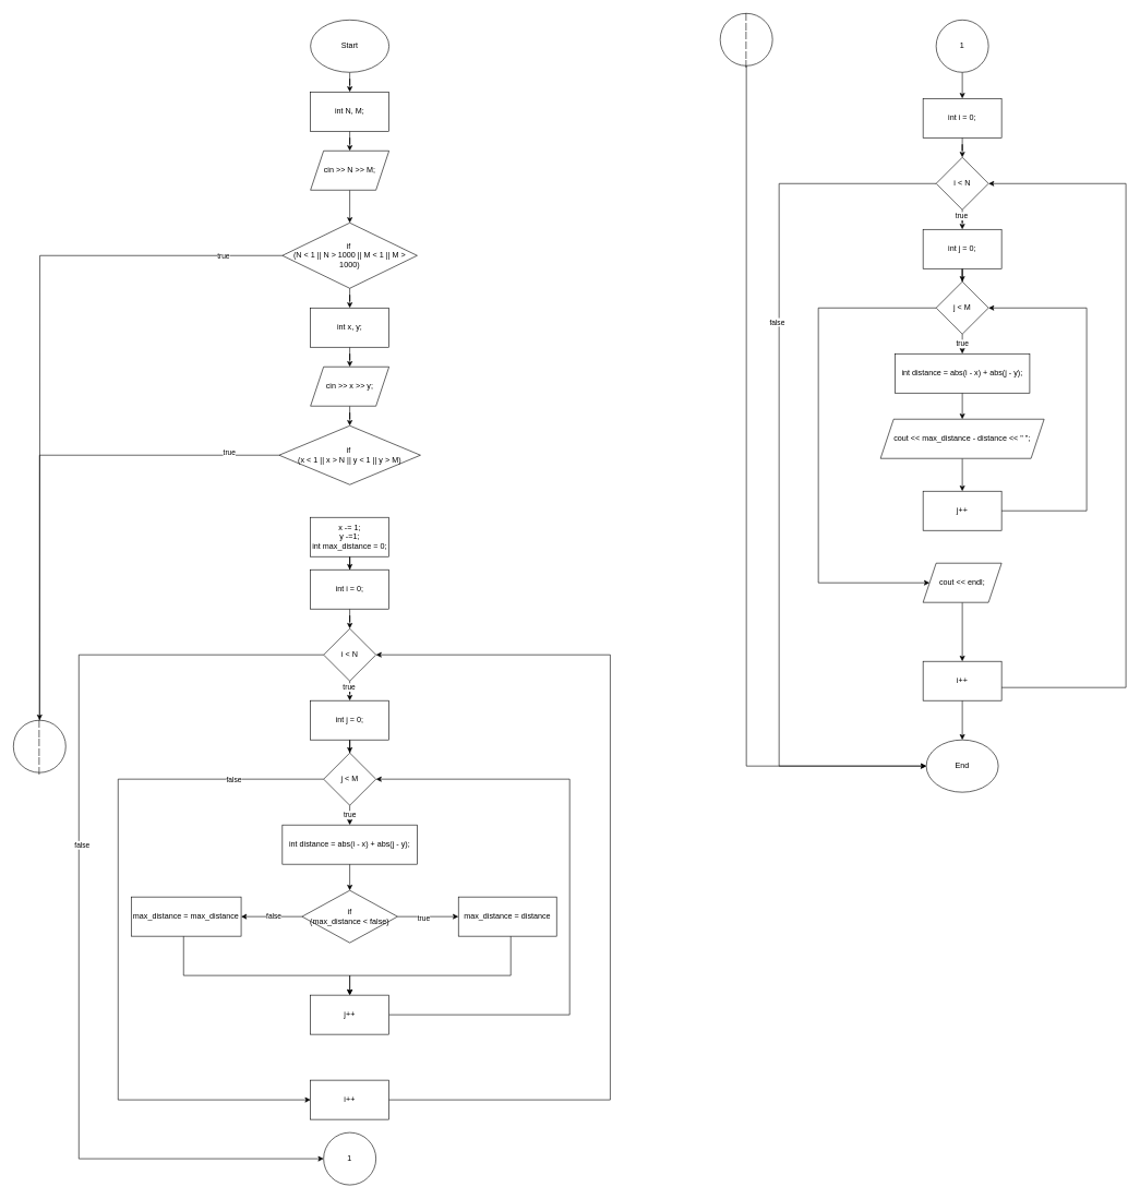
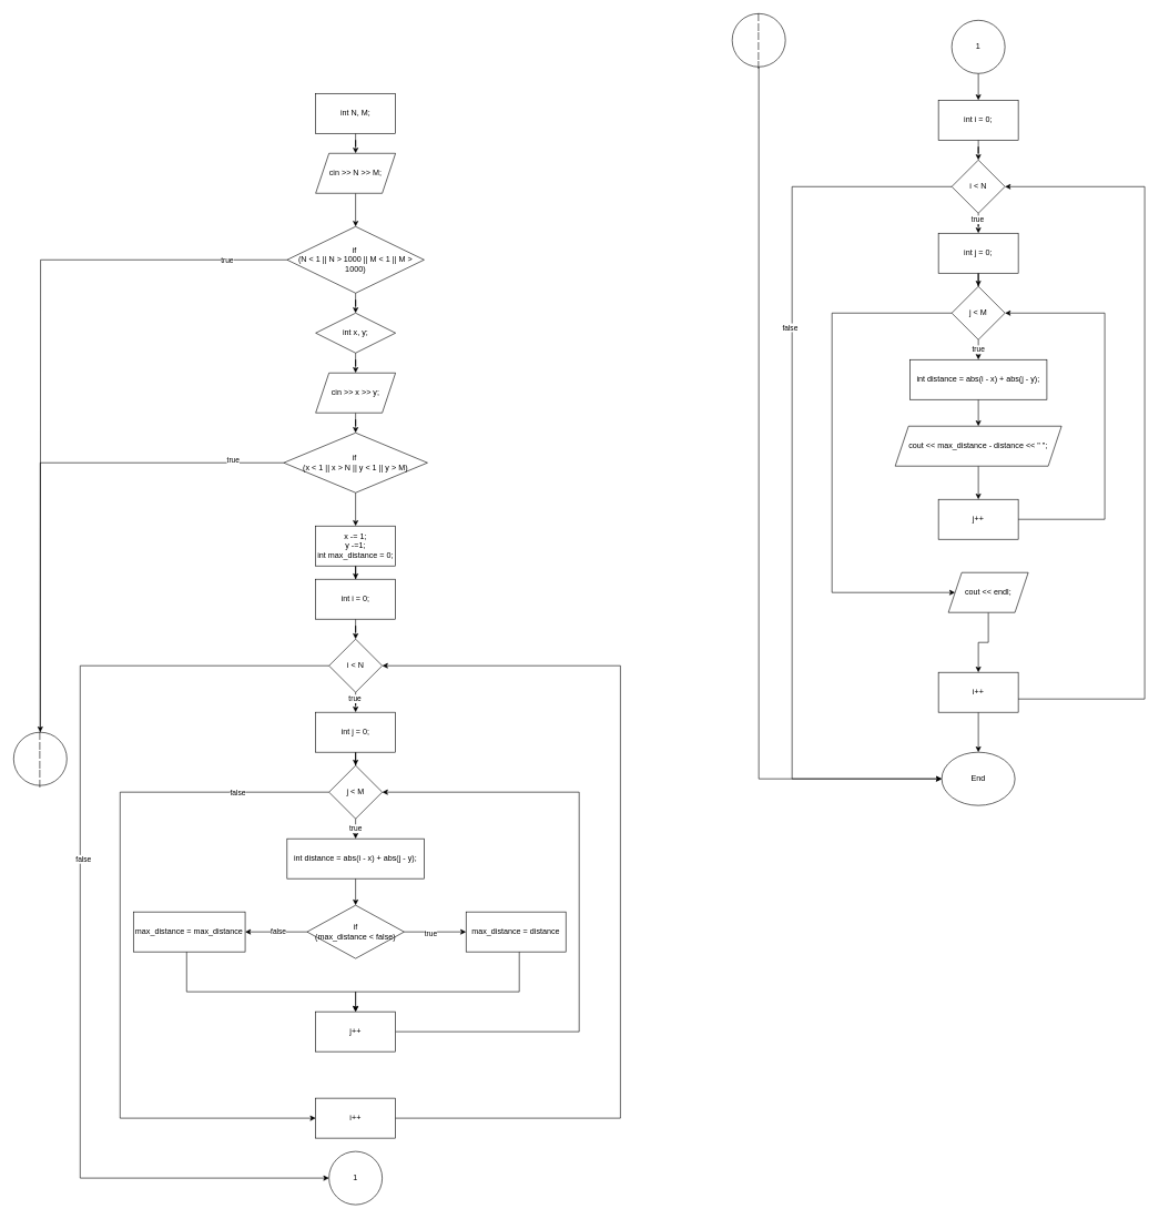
  <mxCell id="0" />
  <mxCell id="1" parent="0" />
- <mxCell id="2" value="" style="edgeStyle=orthogonalEdgeStyle;rounded=0;orthogonalLoop=1;jettySize=auto;html=1;" edge="1" parent="1" source="3" target="5"><mxGeometry relative="1" as="geometry" /></mxCell>
- <mxCell id="3" value="Start" style="ellipse;whiteSpace=wrap;html=1;" vertex="1" parent="1"><mxGeometry x="474" y="30" width="120" height="80" as="geometry" /></mxCell>
  <mxCell id="4" value="" style="edgeStyle=orthogonalEdgeStyle;rounded=0;orthogonalLoop=1;jettySize=auto;html=1;" edge="1" parent="1" source="5" target="7"><mxGeometry relative="1" as="geometry" /></mxCell>
  <mxCell id="5" value="int N, M;" style="whiteSpace=wrap;html=1;" vertex="1" parent="1"><mxGeometry x="474" y="140" width="120" height="60" as="geometry" /></mxCell>
  <mxCell id="6" value="" style="edgeStyle=orthogonalEdgeStyle;rounded=0;orthogonalLoop=1;jettySize=auto;html=1;" edge="1" parent="1" source="7" target="11"><mxGeometry relative="1" as="geometry" /></mxCell>
  <mxCell id="7" value="cin &amp;gt;&amp;gt; N &amp;gt;&amp;gt; M;" style="shape=parallelogram;perimeter=parallelogramPerimeter;whiteSpace=wrap;html=1;fixedSize=1;" vertex="1" parent="1"><mxGeometry x="474" y="230" width="120" height="60" as="geometry" /></mxCell>
  <mxCell id="8" style="edgeStyle=orthogonalEdgeStyle;rounded=0;orthogonalLoop=1;jettySize=auto;html=1;" edge="1" parent="1" source="11"><mxGeometry relative="1" as="geometry"><mxPoint x="60" y="1110" as="targetPoint" /></mxGeometry></mxCell>
  <mxCell id="9" value="true" style="edgeLabel;html=1;align=center;verticalAlign=middle;resizable=0;points=[];" vertex="1" connectable="0" parent="8"><mxGeometry x="-0.832" relative="1" as="geometry"><mxPoint x="1" as="offset" /></mxGeometry></mxCell>
  <mxCell id="10" value="" style="edgeStyle=orthogonalEdgeStyle;rounded=0;orthogonalLoop=1;jettySize=auto;html=1;" edge="1" parent="1" source="11" target="13"><mxGeometry relative="1" as="geometry" /></mxCell>
  <mxCell id="11" value="if&amp;nbsp;&lt;div&gt;(N &amp;lt; 1 || N &amp;gt; 1000 || M &amp;lt; 1 || M &amp;gt; 1000)&lt;/div&gt;" style="rhombus;whiteSpace=wrap;html=1;" vertex="1" parent="1"><mxGeometry x="431" y="340" width="206" height="100" as="geometry" /></mxCell>
  <mxCell id="12" value="" style="edgeStyle=orthogonalEdgeStyle;rounded=0;orthogonalLoop=1;jettySize=auto;html=1;" edge="1" parent="1" source="13" target="15"><mxGeometry relative="1" as="geometry" /></mxCell>
- <mxCell id="13" value="int x, y;" style="whiteSpace=wrap;html=1;" vertex="1" parent="1"><mxGeometry x="474" y="470" width="120" height="60" as="geometry" /></mxCell>
+ <mxCell id="13" value="int x, y;" style="rhombus;whiteSpace=wrap;html=1;" vertex="1" parent="1"><mxGeometry x="474" y="470" width="120" height="60" as="geometry" /></mxCell>
  <mxCell id="14" value="" style="edgeStyle=orthogonalEdgeStyle;rounded=0;orthogonalLoop=1;jettySize=auto;html=1;" edge="1" parent="1" source="15" target="19"><mxGeometry relative="1" as="geometry" /></mxCell>
  <mxCell id="15" value="cin &amp;gt;&amp;gt; x &amp;gt;&amp;gt; y;" style="shape=parallelogram;perimeter=parallelogramPerimeter;whiteSpace=wrap;html=1;fixedSize=1;" vertex="1" parent="1"><mxGeometry x="474" y="560" width="120" height="60" as="geometry" /></mxCell>
  <mxCell id="16" style="edgeStyle=orthogonalEdgeStyle;rounded=0;orthogonalLoop=1;jettySize=auto;html=1;" edge="1" parent="1" source="19" target="77"><mxGeometry relative="1" as="geometry"><mxPoint x="60" y="1110" as="targetPoint" /></mxGeometry></mxCell>
  <mxCell id="17" value="true" style="edgeLabel;html=1;align=center;verticalAlign=middle;resizable=0;points=[];" vertex="1" connectable="0" parent="16"><mxGeometry x="-0.801" y="-5" relative="1" as="geometry"><mxPoint as="offset" /></mxGeometry></mxCell>
+ <mxCell id="18" value="" style="edgeStyle=orthogonalEdgeStyle;rounded=0;orthogonalLoop=1;jettySize=auto;html=1;" edge="1" parent="1" source="19" target="21"><mxGeometry relative="1" as="geometry" /></mxCell>
  <mxCell id="19" value="if&amp;nbsp;&lt;div&gt;(x &amp;lt; 1 || x &amp;gt; N || y &amp;lt; 1 || y &amp;gt; M)&lt;/div&gt;" style="rhombus;whiteSpace=wrap;html=1;" vertex="1" parent="1"><mxGeometry x="426" y="650" width="216" height="90" as="geometry" /></mxCell>
  <mxCell id="20" value="" style="edgeStyle=orthogonalEdgeStyle;rounded=0;orthogonalLoop=1;jettySize=auto;html=1;" edge="1" parent="1" source="21" target="23"><mxGeometry relative="1" as="geometry" /></mxCell>
  <mxCell id="21" value="x -= 1;&lt;div&gt;y -=1;&lt;/div&gt;&lt;div&gt;int max_distance = 0;&lt;/div&gt;" style="whiteSpace=wrap;html=1;" vertex="1" parent="1"><mxGeometry x="474" y="790" width="120" height="60" as="geometry" /></mxCell>
  <mxCell id="22" value="" style="edgeStyle=orthogonalEdgeStyle;rounded=0;orthogonalLoop=1;jettySize=auto;html=1;" edge="1" parent="1" source="23" target="28"><mxGeometry relative="1" as="geometry" /></mxCell>
  <mxCell id="23" value="int i = 0;" style="whiteSpace=wrap;html=1;" vertex="1" parent="1"><mxGeometry x="474" y="870" width="120" height="60" as="geometry" /></mxCell>
  <mxCell id="24" value="" style="edgeStyle=orthogonalEdgeStyle;rounded=0;orthogonalLoop=1;jettySize=auto;html=1;" edge="1" parent="1" source="28" target="30"><mxGeometry relative="1" as="geometry" /></mxCell>
  <mxCell id="25" value="true" style="edgeLabel;html=1;align=center;verticalAlign=middle;resizable=0;points=[];" vertex="1" connectable="0" parent="24"><mxGeometry x="-0.64" y="-2" relative="1" as="geometry"><mxPoint as="offset" /></mxGeometry></mxCell>
  <mxCell id="26" value="" style="edgeStyle=orthogonalEdgeStyle;rounded=0;orthogonalLoop=1;jettySize=auto;html=1;" edge="1" parent="1" source="28" target="50"><mxGeometry relative="1" as="geometry"><Array as="points"><mxPoint x="120" y="1000" /><mxPoint x="120" y="1770" /></Array></mxGeometry></mxCell>
  <mxCell id="27" value="false" style="edgeLabel;html=1;align=center;verticalAlign=middle;resizable=0;points=[];" vertex="1" connectable="0" parent="26"><mxGeometry x="-0.125" y="4" relative="1" as="geometry"><mxPoint as="offset" /></mxGeometry></mxCell>
  <mxCell id="28" value="i &amp;lt; N" style="rhombus;whiteSpace=wrap;html=1;" vertex="1" parent="1"><mxGeometry x="494" y="960" width="80" height="80" as="geometry" /></mxCell>
  <mxCell id="29" value="" style="edgeStyle=orthogonalEdgeStyle;rounded=0;orthogonalLoop=1;jettySize=auto;html=1;" edge="1" parent="1" source="30" target="34"><mxGeometry relative="1" as="geometry" /></mxCell>
  <mxCell id="30" value="int j = 0;" style="whiteSpace=wrap;html=1;" vertex="1" parent="1"><mxGeometry x="474" y="1070" width="120" height="60" as="geometry" /></mxCell>
  <mxCell id="31" value="true" style="edgeStyle=orthogonalEdgeStyle;rounded=0;orthogonalLoop=1;jettySize=auto;html=1;" edge="1" parent="1" source="34" target="36"><mxGeometry relative="1" as="geometry" /></mxCell>
  <mxCell id="32" value="" style="edgeStyle=orthogonalEdgeStyle;rounded=0;orthogonalLoop=1;jettySize=auto;html=1;" edge="1" parent="1" source="34" target="48"><mxGeometry relative="1" as="geometry"><Array as="points"><mxPoint y="1190" x="180" /><mxPoint y="1680" x="180" /></Array></mxGeometry></mxCell>
  <mxCell id="33" value="false" style="edgeLabel;html=1;align=center;verticalAlign=middle;resizable=0;points=[];" vertex="1" connectable="0" parent="32"><mxGeometry x="-0.749" relative="1" as="geometry"><mxPoint as="offset" /></mxGeometry></mxCell>
  <mxCell id="34" value="j &amp;lt; M" style="rhombus;whiteSpace=wrap;html=1;" vertex="1" parent="1"><mxGeometry x="494" y="1150" width="80" height="80" as="geometry" /></mxCell>
  <mxCell id="35" value="" style="edgeStyle=orthogonalEdgeStyle;rounded=0;orthogonalLoop=1;jettySize=auto;html=1;" edge="1" parent="1" source="36" target="41"><mxGeometry relative="1" as="geometry" /></mxCell>
  <mxCell id="36" value="int distance = abs(i - x) + abs(j - y);" style="whiteSpace=wrap;html=1;" vertex="1" parent="1"><mxGeometry x="431" y="1260" width="206" height="60" as="geometry" /></mxCell>
  <mxCell id="37" value="" style="edgeStyle=orthogonalEdgeStyle;rounded=0;orthogonalLoop=1;jettySize=auto;html=1;" edge="1" parent="1" source="41" target="43"><mxGeometry relative="1" as="geometry" /></mxCell>
  <mxCell id="38" value="true" style="edgeLabel;html=1;align=center;verticalAlign=middle;resizable=0;points=[];" vertex="1" connectable="0" parent="37"><mxGeometry x="-0.161" y="-2" relative="1" as="geometry"><mxPoint as="offset" /></mxGeometry></mxCell>
  <mxCell id="39" value="" style="edgeStyle=orthogonalEdgeStyle;rounded=0;orthogonalLoop=1;jettySize=auto;html=1;" edge="1" parent="1" source="41" target="45"><mxGeometry relative="1" as="geometry" /></mxCell>
  <mxCell id="40" value="false" style="edgeLabel;html=1;align=center;verticalAlign=middle;resizable=0;points=[];" vertex="1" connectable="0" parent="39"><mxGeometry x="-0.054" y="-1" relative="1" as="geometry"><mxPoint as="offset" /></mxGeometry></mxCell>
  <mxCell id="41" value="if&lt;div&gt;(max_distance &amp;lt; false)&lt;/div&gt;" style="rhombus;whiteSpace=wrap;html=1;" vertex="1" parent="1"><mxGeometry x="461" y="1360" width="146" height="80" as="geometry" /></mxCell>
  <mxCell id="42" value="" style="edgeStyle=orthogonalEdgeStyle;rounded=0;orthogonalLoop=1;jettySize=auto;html=1;" edge="1" parent="1" source="43" target="47"><mxGeometry relative="1" as="geometry"><Array as="points"><mxPoint x="780" y="1490" /><mxPoint x="534" y="1490" /></Array></mxGeometry></mxCell>
  <mxCell id="43" value="max_distance = distance" style="whiteSpace=wrap;html=1;" vertex="1" parent="1"><mxGeometry x="700" y="1370" width="150" height="60" as="geometry" /></mxCell>
  <mxCell id="44" style="edgeStyle=orthogonalEdgeStyle;rounded=0;orthogonalLoop=1;jettySize=auto;html=1;entryX=0.5;entryY=0;entryDx=0;entryDy=0;" edge="1" parent="1" source="45" target="47"><mxGeometry relative="1" as="geometry"><Array as="points"><mxPoint x="280" y="1490" /><mxPoint x="534" y="1490" /></Array></mxGeometry></mxCell>
  <mxCell id="45" value="max_distance = max_distance" style="whiteSpace=wrap;html=1;" vertex="1" parent="1"><mxGeometry x="200" y="1370" width="168" height="60" as="geometry" /></mxCell>
  <mxCell id="46" style="edgeStyle=orthogonalEdgeStyle;rounded=0;orthogonalLoop=1;jettySize=auto;html=1;entryX=1;entryY=0.5;entryDx=0;entryDy=0;" edge="1" parent="1" source="47" target="34"><mxGeometry relative="1" as="geometry"><Array as="points"><mxPoint x="870" y="1550" /><mxPoint x="870" y="1190" /></Array></mxGeometry></mxCell>
  <mxCell id="47" value="j++" style="whiteSpace=wrap;html=1;" vertex="1" parent="1"><mxGeometry x="474" y="1520" width="120" height="60" as="geometry" /></mxCell>
  <mxCell id="48" value="i++" style="whiteSpace=wrap;html=1;" vertex="1" parent="1"><mxGeometry x="474" y="1650" width="120" height="60" as="geometry" /></mxCell>
  <mxCell id="49" style="edgeStyle=orthogonalEdgeStyle;rounded=0;orthogonalLoop=1;jettySize=auto;html=1;entryX=0.975;entryY=0.4;entryDx=0;entryDy=0;entryPerimeter=0;exitX=1;exitY=0.5;exitDx=0;exitDy=0;" edge="1" parent="1" source="48"><mxGeometry relative="1" as="geometry"><mxPoint x="596" y="1688" as="sourcePoint" /><mxPoint x="574" y="1000" as="targetPoint" /><Array as="points"><mxPoint x="932" y="1680" /><mxPoint x="932" y="1000" /></Array></mxGeometry></mxCell>
  <mxCell id="50" value="1" style="ellipse;whiteSpace=wrap;html=1;" vertex="1" parent="1"><mxGeometry x="494" y="1730" width="80" height="80" as="geometry" /></mxCell>
  <mxCell id="51" value="" style="edgeStyle=orthogonalEdgeStyle;rounded=0;orthogonalLoop=1;jettySize=auto;html=1;" edge="1" parent="1" source="52" target="54"><mxGeometry relative="1" as="geometry" /></mxCell>
  <mxCell id="52" value="1" style="ellipse;whiteSpace=wrap;html=1;aspect=fixed;" vertex="1" parent="1"><mxGeometry x="1430" y="30" width="80" height="80" as="geometry" /></mxCell>
  <mxCell id="53" value="" style="edgeStyle=orthogonalEdgeStyle;rounded=0;orthogonalLoop=1;jettySize=auto;html=1;" edge="1" parent="1" source="54" target="59"><mxGeometry relative="1" as="geometry" /></mxCell>
  <mxCell id="54" value="int i = 0;" style="whiteSpace=wrap;html=1;" vertex="1" parent="1"><mxGeometry x="1410" y="150" width="120" height="60" as="geometry" /></mxCell>
  <mxCell id="55" value="" style="edgeStyle=orthogonalEdgeStyle;rounded=0;orthogonalLoop=1;jettySize=auto;html=1;" edge="1" parent="1" source="59" target="61"><mxGeometry relative="1" as="geometry" /></mxCell>
  <mxCell id="56" value="true" style="edgeLabel;html=1;align=center;verticalAlign=middle;resizable=0;points=[];" vertex="1" connectable="0" parent="55"><mxGeometry x="-0.64" y="-2" relative="1" as="geometry"><mxPoint as="offset" /></mxGeometry></mxCell>
  <mxCell id="57" style="edgeStyle=orthogonalEdgeStyle;rounded=0;orthogonalLoop=1;jettySize=auto;html=1;entryX=0;entryY=0.5;entryDx=0;entryDy=0;" edge="1" parent="1" source="59" target="76"><mxGeometry relative="1" as="geometry"><Array as="points"><mxPoint x="1190" y="280" /><mxPoint x="1190" y="1170" /></Array></mxGeometry></mxCell>
  <mxCell id="58" value="false" style="edgeLabel;html=1;align=center;verticalAlign=middle;resizable=0;points=[];" vertex="1" connectable="0" parent="57"><mxGeometry x="-0.334" y="-4" relative="1" as="geometry"><mxPoint as="offset" /></mxGeometry></mxCell>
  <mxCell id="59" value="i &amp;lt; N" style="rhombus;whiteSpace=wrap;html=1;" vertex="1" parent="1"><mxGeometry x="1430" y="240" width="80" height="80" as="geometry" /></mxCell>
  <mxCell id="60" value="" style="edgeStyle=orthogonalEdgeStyle;rounded=0;orthogonalLoop=1;jettySize=auto;html=1;" edge="1" parent="1" source="61" target="64"><mxGeometry relative="1" as="geometry" /></mxCell>
  <mxCell id="61" value="int j = 0;" style="whiteSpace=wrap;html=1;" vertex="1" parent="1"><mxGeometry x="1410" y="350" width="120" height="60" as="geometry" /></mxCell>
  <mxCell id="62" value="true" style="edgeStyle=orthogonalEdgeStyle;rounded=0;orthogonalLoop=1;jettySize=auto;html=1;" edge="1" parent="1" source="64" target="66"><mxGeometry relative="1" as="geometry" /></mxCell>
  <mxCell id="63" value="" style="edgeStyle=orthogonalEdgeStyle;rounded=0;orthogonalLoop=1;jettySize=auto;html=1;" edge="1" parent="1" source="64" target="75"><mxGeometry relative="1" as="geometry"><Array as="points"><mxPoint x="1250" y="470" /><mxPoint x="1250" y="890" /></Array></mxGeometry></mxCell>
  <mxCell id="64" value="j &amp;lt; M" style="rhombus;whiteSpace=wrap;html=1;" vertex="1" parent="1"><mxGeometry x="1430" y="430" width="80" height="80" as="geometry" /></mxCell>
  <mxCell id="65" value="" style="edgeStyle=orthogonalEdgeStyle;rounded=0;orthogonalLoop=1;jettySize=auto;html=1;" edge="1" parent="1" source="66" target="68"><mxGeometry relative="1" as="geometry" /></mxCell>
  <mxCell id="66" value="int distance = abs(i - x) + abs(j - y);" style="whiteSpace=wrap;html=1;" vertex="1" parent="1"><mxGeometry x="1367" y="540" width="206" height="60" as="geometry" /></mxCell>
  <mxCell id="67" value="" style="edgeStyle=orthogonalEdgeStyle;rounded=0;orthogonalLoop=1;jettySize=auto;html=1;" edge="1" parent="1" source="68" target="70"><mxGeometry relative="1" as="geometry" /></mxCell>
  <mxCell id="68" value="cout &amp;lt;&amp;lt; max_distance - distance &amp;lt;&amp;lt; &quot; &quot;;" style="shape=parallelogram;perimeter=parallelogramPerimeter;whiteSpace=wrap;html=1;fixedSize=1;" vertex="1" parent="1"><mxGeometry x="1345" y="640" width="250" height="60" as="geometry" /></mxCell>
  <mxCell id="69" style="edgeStyle=orthogonalEdgeStyle;rounded=0;orthogonalLoop=1;jettySize=auto;html=1;entryX=1;entryY=0.5;entryDx=0;entryDy=0;" edge="1" parent="1" source="70" target="64"><mxGeometry relative="1" as="geometry"><Array as="points"><mxPoint x="1660" y="780" /><mxPoint x="1660" y="470" /></Array></mxGeometry></mxCell>
  <mxCell id="70" value="j++" style="whiteSpace=wrap;html=1;" vertex="1" parent="1"><mxGeometry x="1410" y="750" width="120" height="60" as="geometry" /></mxCell>
  <mxCell id="71" style="edgeStyle=orthogonalEdgeStyle;rounded=0;orthogonalLoop=1;jettySize=auto;html=1;entryX=1;entryY=0.5;entryDx=0;entryDy=0;" edge="1" parent="1" source="73" target="59"><mxGeometry relative="1" as="geometry"><Array as="points"><mxPoint x="1720" y="1050" /><mxPoint x="1720" y="280" /></Array></mxGeometry></mxCell>
  <mxCell id="72" value="" style="edgeStyle=orthogonalEdgeStyle;rounded=0;orthogonalLoop=1;jettySize=auto;html=1;" edge="1" parent="1" source="73" target="76"><mxGeometry relative="1" as="geometry" /></mxCell>
  <mxCell id="73" value="i++" style="whiteSpace=wrap;html=1;" vertex="1" parent="1"><mxGeometry x="1410" y="1010" width="120" height="60" as="geometry" /></mxCell>
  <mxCell id="74" value="" style="edgeStyle=orthogonalEdgeStyle;rounded=0;orthogonalLoop=1;jettySize=auto;html=1;" edge="1" parent="1" source="75" target="73"><mxGeometry relative="1" as="geometry" /></mxCell>
- <mxCell id="75" value="cout &amp;lt;&amp;lt; endl;" style="shape=parallelogram;perimeter=parallelogramPerimeter;whiteSpace=wrap;html=1;fixedSize=1;" vertex="1" parent="1"><mxGeometry x="1410" y="860" width="120" height="60" as="geometry" /></mxCell>
+ <mxCell id="75" value="cout &amp;lt;&amp;lt; endl;" style="shape=parallelogram;perimeter=parallelogramPerimeter;whiteSpace=wrap;html=1;fixedSize=1;" vertex="1" parent="1"><mxGeometry x="1425" y="860" width="120" height="60" as="geometry" /></mxCell>
  <mxCell id="76" value="End" style="ellipse;whiteSpace=wrap;html=1;" vertex="1" parent="1"><mxGeometry x="1415" y="1130" width="110" height="80" as="geometry" /></mxCell>
  <mxCell id="77" value="&lt;div&gt;|&lt;/div&gt;|&lt;div&gt;|&lt;/div&gt;&lt;div&gt;|&lt;/div&gt;&lt;div&gt;|&lt;/div&gt;&lt;div&gt;|&lt;/div&gt;" style="ellipse;whiteSpace=wrap;html=1;aspect=fixed;" vertex="1" parent="1"><mxGeometry x="20" y="1100" width="80" height="80" as="geometry" /></mxCell>
  <mxCell id="78" style="edgeStyle=orthogonalEdgeStyle;rounded=0;orthogonalLoop=1;jettySize=auto;html=1;entryX=0;entryY=0.5;entryDx=0;entryDy=0;" edge="1" parent="1" source="79" target="76"><mxGeometry relative="1" as="geometry"><Array as="points"><mxPoint x="1140" y="1170" /></Array></mxGeometry></mxCell>
  <mxCell id="79" value="&lt;div&gt;|&lt;/div&gt;|&lt;div&gt;|&lt;/div&gt;&lt;div&gt;|&lt;/div&gt;&lt;div&gt;|&lt;/div&gt;&lt;div&gt;|&lt;/div&gt;" style="ellipse;whiteSpace=wrap;html=1;aspect=fixed;" vertex="1" parent="1"><mxGeometry x="1100" y="20" width="80" height="80" as="geometry" /></mxCell>
